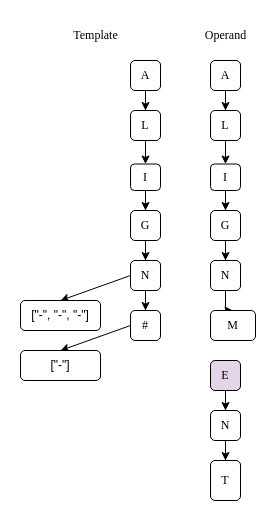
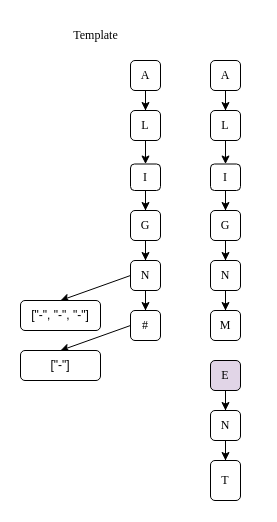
  <mxCell id="0" />
  <mxCell id="1" parent="0" />
  <mxCell id="2" style="edgeStyle=orthogonalEdgeStyle;rounded=0;orthogonalLoop=1;jettySize=auto;html=1;entryX=0.5;entryY=0;entryDx=0;entryDy=0;" edge="1" parent="1" source="3" target="5"><mxGeometry relative="1" as="geometry" /></mxCell>
  <mxCell id="3" value="&lt;font face=&quot;Times New Roman&quot;&gt;A&lt;/font&gt;" style="rounded=1;whiteSpace=wrap;html=1;" vertex="1" parent="1"><mxGeometry x="130" y="60" width="30" height="30" as="geometry" /></mxCell>
  <mxCell id="4" style="edgeStyle=orthogonalEdgeStyle;rounded=0;orthogonalLoop=1;jettySize=auto;html=1;entryX=0.5;entryY=0;entryDx=0;entryDy=0;" edge="1" parent="1" source="5" target="7"><mxGeometry relative="1" as="geometry" /></mxCell>
  <mxCell id="5" value="&lt;font face=&quot;Times New Roman&quot;&gt;L&lt;/font&gt;" style="rounded=1;whiteSpace=wrap;html=1;" vertex="1" parent="1"><mxGeometry x="130" y="110" width="30" height="30" as="geometry" /></mxCell>
  <mxCell id="6" style="edgeStyle=orthogonalEdgeStyle;rounded=0;orthogonalLoop=1;jettySize=auto;html=1;entryX=0.5;entryY=0;entryDx=0;entryDy=0;" edge="1" parent="1" source="7" target="10"><mxGeometry relative="1" as="geometry" /></mxCell>
  <mxCell id="7" value="&lt;font face=&quot;Times New Roman&quot;&gt;I&lt;/font&gt;" style="rounded=1;whiteSpace=wrap;html=1;" vertex="1" parent="1"><mxGeometry x="130" y="163.5" width="30" height="26.5" as="geometry" /></mxCell>
  <mxCell id="8" style="edgeStyle=orthogonalEdgeStyle;rounded=0;orthogonalLoop=1;jettySize=auto;html=1;entryX=0.5;entryY=0;entryDx=0;entryDy=0;" edge="1" parent="1" source="10" target="13"><mxGeometry relative="1" as="geometry" /></mxCell>
  <mxCell id="9" style="rounded=0;orthogonalLoop=1;jettySize=auto;html=1;entryX=0.5;entryY=0;entryDx=0;entryDy=0;exitX=0;exitY=0.5;exitDx=0;exitDy=0;" edge="1" parent="1" source="13" target="32"><mxGeometry relative="1" as="geometry" /></mxCell>
  <mxCell id="10" value="&lt;font face=&quot;Times New Roman&quot;&gt;G&lt;/font&gt;" style="rounded=1;whiteSpace=wrap;html=1;" vertex="1" parent="1"><mxGeometry x="130" y="210" width="30" height="30" as="geometry" /></mxCell>
  <mxCell id="11" style="rounded=0;orthogonalLoop=1;jettySize=auto;html=1;entryX=0.5;entryY=0;entryDx=0;entryDy=0;exitX=0;exitY=0.5;exitDx=0;exitDy=0;" edge="1" parent="1" source="34" target="33"><mxGeometry relative="1" as="geometry" /></mxCell>
  <mxCell id="12" style="edgeStyle=orthogonalEdgeStyle;rounded=0;orthogonalLoop=1;jettySize=auto;html=1;entryX=0.5;entryY=0;entryDx=0;entryDy=0;" edge="1" parent="1" source="13" target="34"><mxGeometry relative="1" as="geometry" /></mxCell>
  <mxCell id="13" value="&lt;font face=&quot;Times New Roman&quot;&gt;N&lt;/font&gt;" style="rounded=1;whiteSpace=wrap;html=1;" vertex="1" parent="1"><mxGeometry x="130" y="260" width="30" height="30" as="geometry" /></mxCell>
  <mxCell id="14" style="edgeStyle=orthogonalEdgeStyle;rounded=0;orthogonalLoop=1;jettySize=auto;html=1;entryX=0.5;entryY=0;entryDx=0;entryDy=0;" edge="1" parent="1" source="15" target="17"><mxGeometry relative="1" as="geometry" /></mxCell>
  <mxCell id="15" value="&lt;font face=&quot;Times New Roman&quot;&gt;A&lt;/font&gt;" style="rounded=1;whiteSpace=wrap;html=1;" vertex="1" parent="1"><mxGeometry x="210" y="60" width="30" height="30" as="geometry" /></mxCell>
  <mxCell id="16" style="edgeStyle=orthogonalEdgeStyle;rounded=0;orthogonalLoop=1;jettySize=auto;html=1;entryX=0.5;entryY=0;entryDx=0;entryDy=0;" edge="1" parent="1" source="17" target="19"><mxGeometry relative="1" as="geometry" /></mxCell>
  <mxCell id="17" value="&lt;font face=&quot;Times New Roman&quot;&gt;L&lt;/font&gt;" style="rounded=1;whiteSpace=wrap;html=1;" vertex="1" parent="1"><mxGeometry x="210" y="110" width="30" height="30" as="geometry" /></mxCell>
  <mxCell id="18" style="edgeStyle=orthogonalEdgeStyle;rounded=0;orthogonalLoop=1;jettySize=auto;html=1;entryX=0.5;entryY=0;entryDx=0;entryDy=0;" edge="1" parent="1" source="19" target="21"><mxGeometry relative="1" as="geometry" /></mxCell>
  <mxCell id="19" value="&lt;font face=&quot;Times New Roman&quot;&gt;I&lt;/font&gt;" style="rounded=1;whiteSpace=wrap;html=1;" vertex="1" parent="1"><mxGeometry x="210" y="163.5" width="30" height="26.5" as="geometry" /></mxCell>
  <mxCell id="20" style="edgeStyle=orthogonalEdgeStyle;rounded=0;orthogonalLoop=1;jettySize=auto;html=1;entryX=0.5;entryY=0;entryDx=0;entryDy=0;" edge="1" parent="1" source="21" target="23"><mxGeometry relative="1" as="geometry" /></mxCell>
  <mxCell id="21" value="&lt;font face=&quot;Times New Roman&quot;&gt;G&lt;/font&gt;" style="rounded=1;whiteSpace=wrap;html=1;" vertex="1" parent="1"><mxGeometry x="210" y="210" width="30" height="30" as="geometry" /></mxCell>
  <mxCell id="22" style="edgeStyle=orthogonalEdgeStyle;rounded=0;orthogonalLoop=1;jettySize=auto;html=1;entryX=0.5;entryY=0;entryDx=0;entryDy=0;" edge="1" parent="1" source="23" target="24"><mxGeometry relative="1" as="geometry" /></mxCell>
  <mxCell id="23" value="&lt;font face=&quot;Times New Roman&quot;&gt;N&lt;/font&gt;" style="rounded=1;whiteSpace=wrap;html=1;" vertex="1" parent="1"><mxGeometry x="210" y="260" width="30" height="30" as="geometry" /></mxCell>
- <mxCell id="24" value="&lt;font face=&quot;Times New Roman&quot;&gt;M&lt;/font&gt;" style="rounded=1;whiteSpace=wrap;html=1;" vertex="1" parent="1"><mxGeometry x="210" y="310" width="45" height="30" as="geometry" /></mxCell>
+ <mxCell id="24" value="&lt;font face=&quot;Times New Roman&quot;&gt;M&lt;/font&gt;" style="rounded=1;whiteSpace=wrap;html=1;" vertex="1" parent="1"><mxGeometry x="210" y="310" width="30" height="30" as="geometry" /></mxCell>
  <mxCell id="25" style="edgeStyle=orthogonalEdgeStyle;rounded=0;orthogonalLoop=1;jettySize=auto;html=1;entryX=0.5;entryY=0;entryDx=0;entryDy=0;" edge="1" parent="1" source="26" target="28"><mxGeometry relative="1" as="geometry" /></mxCell>
  <mxCell id="26" value="&lt;font face=&quot;Times New Roman&quot;&gt;E&lt;/font&gt;" style="rounded=1;whiteSpace=wrap;html=1;fillColor=#e1d5e7;" vertex="1" parent="1"><mxGeometry x="210" y="360" width="30" height="30" as="geometry" /></mxCell>
  <mxCell id="27" style="edgeStyle=orthogonalEdgeStyle;rounded=0;orthogonalLoop=1;jettySize=auto;html=1;entryX=0.5;entryY=0;entryDx=0;entryDy=0;" edge="1" parent="1" source="28" target="29"><mxGeometry relative="1" as="geometry" /></mxCell>
  <mxCell id="28" value="&lt;font face=&quot;Times New Roman&quot;&gt;N&lt;/font&gt;" style="rounded=1;whiteSpace=wrap;html=1;" vertex="1" parent="1"><mxGeometry x="210" y="410" width="30" height="30" as="geometry" /></mxCell>
  <mxCell id="29" value="&lt;font face=&quot;Times New Roman&quot;&gt;T&lt;/font&gt;" style="rounded=1;whiteSpace=wrap;html=1;" vertex="1" parent="1"><mxGeometry x="210" y="460" width="30" height="40" as="geometry" /></mxCell>
  <mxCell id="30" value="&lt;font face=&quot;Times New Roman&quot;&gt;Template&lt;/font&gt;" style="text;html=1;align=center;verticalAlign=middle;resizable=0;points=[];autosize=1;strokeColor=none;fillColor=none;" vertex="1" parent="1"><mxGeometry x="60" y="20" width="70" height="30" as="geometry" /></mxCell>
- <mxCell id="31" value="&lt;font face=&quot;Times New Roman&quot;&gt;Operand&lt;/font&gt;" style="text;html=1;align=center;verticalAlign=middle;resizable=0;points=[];autosize=1;strokeColor=none;fillColor=none;" vertex="1" parent="1"><mxGeometry x="195" y="20" width="60" height="30" as="geometry" /></mxCell>
  <mxCell id="32" value="[&quot;-&quot;, &quot;-&quot;, &quot;-&quot;]" style="rounded=1;whiteSpace=wrap;html=1;" vertex="1" parent="1"><mxGeometry x="20" y="300" width="80" height="30" as="geometry" /></mxCell>
  <mxCell id="33" value="[&quot;-&quot;]" style="rounded=1;whiteSpace=wrap;html=1;" vertex="1" parent="1"><mxGeometry x="20" y="350" width="80" height="30" as="geometry" /></mxCell>
  <mxCell id="34" value="&lt;font face=&quot;Times New Roman&quot;&gt;#&lt;/font&gt;" style="rounded=1;whiteSpace=wrap;html=1;" vertex="1" parent="1"><mxGeometry x="130" y="310" width="30" height="30" as="geometry" /></mxCell>
